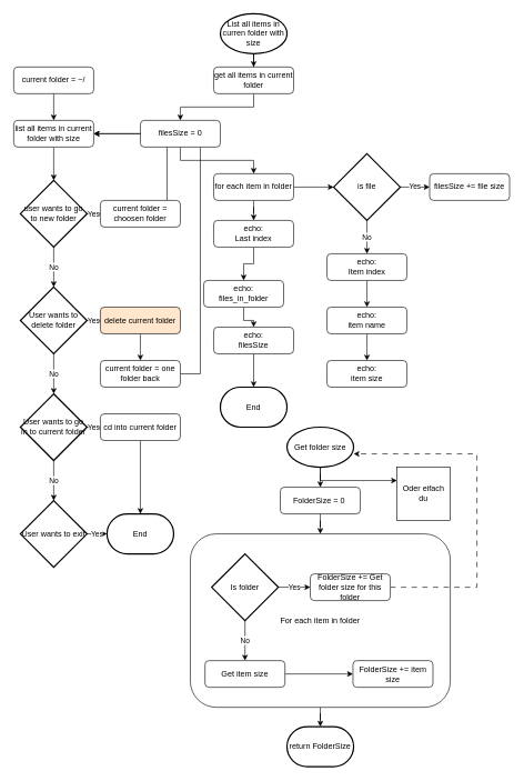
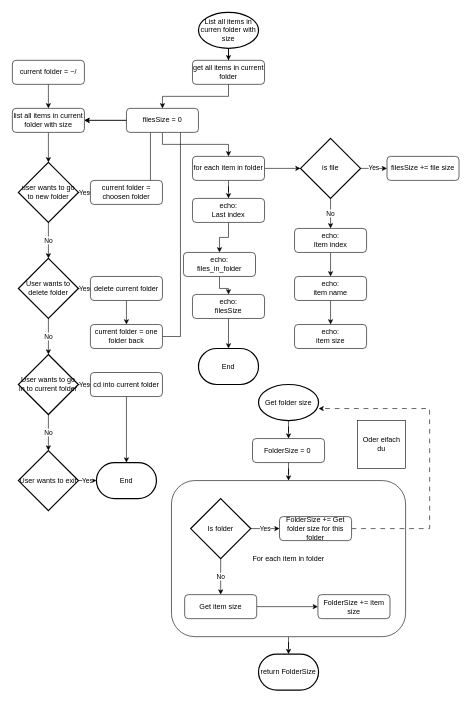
  <mxCell id="0" />
  <mxCell id="1" parent="0" />
  <mxCell id="2" style="edgeStyle=orthogonalEdgeStyle;rounded=0;orthogonalLoop=1;jettySize=auto;html=1;" edge="1" parent="1" source="3" target="5"><mxGeometry relative="1" as="geometry" /></mxCell>
  <mxCell id="3" value="FolderSize = 0&amp;nbsp;" style="rounded=1;whiteSpace=wrap;html=1;fontSize=12;glass=0;strokeWidth=1;shadow=0;" vertex="1" parent="1"><mxGeometry x="420" y="730" width="120" height="40" as="geometry" /></mxCell>
  <mxCell id="4" style="edgeStyle=orthogonalEdgeStyle;rounded=0;orthogonalLoop=1;jettySize=auto;html=1;" edge="1" parent="1" source="5" target="14"><mxGeometry relative="1" as="geometry" /></mxCell>
  <mxCell id="5" value="For each item in folder" style="rounded=1;whiteSpace=wrap;html=1;fontSize=12;glass=0;strokeWidth=1;shadow=0;" vertex="1" parent="1"><mxGeometry x="285" y="800" width="390" height="260" as="geometry" /></mxCell>
  <mxCell id="6" value="No" style="edgeStyle=orthogonalEdgeStyle;rounded=0;orthogonalLoop=1;jettySize=auto;html=1;" edge="1" parent="1" source="8" target="12"><mxGeometry relative="1" as="geometry" /></mxCell>
  <mxCell id="7" value="Yes" style="edgeStyle=orthogonalEdgeStyle;rounded=0;orthogonalLoop=1;jettySize=auto;html=1;" edge="1" parent="1" source="8" target="10"><mxGeometry relative="1" as="geometry" /></mxCell>
  <mxCell id="8" value="Is folder" style="strokeWidth=2;html=1;shape=mxgraph.flowchart.decision;whiteSpace=wrap;" vertex="1" parent="1"><mxGeometry x="317" y="830" width="100" height="100" as="geometry" /></mxCell>
  <mxCell id="9" style="edgeStyle=orthogonalEdgeStyle;rounded=0;orthogonalLoop=1;jettySize=auto;html=1;dashed=1;dashPattern=8 8;" edge="1" parent="1" source="10" target="17"><mxGeometry relative="1" as="geometry"><mxPoint x="445" y="680" as="targetPoint" /><Array as="points"><mxPoint x="715" y="880" /><mxPoint x="715" y="680" /></Array></mxGeometry></mxCell>
  <mxCell id="10" value="FolderSize += Get folder size for this folder" style="rounded=1;whiteSpace=wrap;html=1;fontSize=12;glass=0;strokeWidth=1;shadow=0;" vertex="1" parent="1"><mxGeometry x="465" y="860" width="120" height="40" as="geometry" /></mxCell>
  <mxCell id="11" style="edgeStyle=orthogonalEdgeStyle;rounded=0;orthogonalLoop=1;jettySize=auto;html=1;" edge="1" parent="1" source="12" target="13"><mxGeometry relative="1" as="geometry" /></mxCell>
  <mxCell id="12" value="Get item size" style="rounded=1;whiteSpace=wrap;html=1;fontSize=12;glass=0;strokeWidth=1;shadow=0;" vertex="1" parent="1"><mxGeometry x="307" y="990" width="120" height="40" as="geometry" /></mxCell>
  <mxCell id="13" value="FolderSize += item size" style="rounded=1;whiteSpace=wrap;html=1;fontSize=12;glass=0;strokeWidth=1;shadow=0;" vertex="1" parent="1"><mxGeometry x="529" y="990" width="120" height="40" as="geometry" /></mxCell>
  <mxCell id="14" value="return FolderSize" style="strokeWidth=2;html=1;shape=mxgraph.flowchart.terminator;whiteSpace=wrap;" vertex="1" parent="1"><mxGeometry x="430" y="1089" width="100" height="60" as="geometry" /></mxCell>
  <mxCell id="15" style="edgeStyle=orthogonalEdgeStyle;rounded=0;orthogonalLoop=1;jettySize=auto;html=1;" edge="1" parent="1" source="17" target="3"><mxGeometry relative="1" as="geometry" /></mxCell>
- <mxCell id="16" style="edgeStyle=orthogonalEdgeStyle;rounded=0;orthogonalLoop=1;jettySize=auto;html=1;exitX=0.5;exitY=1;exitDx=0;exitDy=0;exitPerimeter=0;" edge="1" parent="1" source="17" target="44"><mxGeometry relative="1" as="geometry"><Array as="points"><mxPoint x="480" y="720" /></Array></mxGeometry></mxCell>
  <mxCell id="17" value="Get folder size" style="strokeWidth=2;html=1;shape=mxgraph.flowchart.start_1;whiteSpace=wrap;" vertex="1" parent="1"><mxGeometry x="430" y="640" width="100" height="60" as="geometry" /></mxCell>
  <mxCell id="18" style="edgeStyle=orthogonalEdgeStyle;rounded=0;orthogonalLoop=1;jettySize=auto;html=1;" edge="1" parent="1" source="19" target="21"><mxGeometry relative="1" as="geometry" /></mxCell>
  <mxCell id="19" value="current folder = ~/" style="rounded=1;whiteSpace=wrap;html=1;fontSize=12;glass=0;strokeWidth=1;shadow=0;" vertex="1" parent="1"><mxGeometry x="20" y="100" width="120" height="40" as="geometry" /></mxCell>
  <mxCell id="20" style="edgeStyle=orthogonalEdgeStyle;rounded=0;orthogonalLoop=1;jettySize=auto;html=1;" edge="1" parent="1" source="21" target="24"><mxGeometry relative="1" as="geometry" /></mxCell>
  <mxCell id="21" value="list all items in current folder with size" style="rounded=1;whiteSpace=wrap;html=1;fontSize=12;glass=0;strokeWidth=1;shadow=0;" vertex="1" parent="1"><mxGeometry x="20" y="180" width="120" height="40" as="geometry" /></mxCell>
  <mxCell id="22" value="No" style="edgeStyle=orthogonalEdgeStyle;rounded=0;orthogonalLoop=1;jettySize=auto;html=1;" edge="1" parent="1" source="24" target="27"><mxGeometry relative="1" as="geometry" /></mxCell>
  <mxCell id="23" value="Yes" style="edgeStyle=orthogonalEdgeStyle;rounded=0;orthogonalLoop=1;jettySize=auto;html=1;" edge="1" parent="1" source="24" target="32"><mxGeometry relative="1" as="geometry" /></mxCell>
  <mxCell id="24" value="user wants to go to new folder" style="strokeWidth=2;html=1;shape=mxgraph.flowchart.decision;whiteSpace=wrap;" vertex="1" parent="1"><mxGeometry x="30" y="270" width="100" height="100" as="geometry" /></mxCell>
  <mxCell id="25" value="No" style="edgeStyle=orthogonalEdgeStyle;rounded=0;orthogonalLoop=1;jettySize=auto;html=1;" edge="1" parent="1" source="27" target="30"><mxGeometry relative="1" as="geometry" /></mxCell>
  <mxCell id="26" value="Yes" style="edgeStyle=orthogonalEdgeStyle;rounded=0;orthogonalLoop=1;jettySize=auto;html=1;" edge="1" parent="1" source="27" target="34"><mxGeometry relative="1" as="geometry" /></mxCell>
  <mxCell id="27" value="User wants to delete folder" style="strokeWidth=2;html=1;shape=mxgraph.flowchart.decision;whiteSpace=wrap;" vertex="1" parent="1"><mxGeometry x="30" y="430" width="100" height="100" as="geometry" /></mxCell>
  <mxCell id="28" value="No" style="edgeStyle=orthogonalEdgeStyle;rounded=0;orthogonalLoop=1;jettySize=auto;html=1;" edge="1" parent="1" source="30" target="40"><mxGeometry relative="1" as="geometry" /></mxCell>
  <mxCell id="29" value="Yes" style="edgeStyle=orthogonalEdgeStyle;rounded=0;orthogonalLoop=1;jettySize=auto;html=1;" edge="1" parent="1" source="30" target="38"><mxGeometry relative="1" as="geometry" /></mxCell>
  <mxCell id="30" value="User wants to go in to current folder" style="strokeWidth=2;html=1;shape=mxgraph.flowchart.decision;whiteSpace=wrap;" vertex="1" parent="1"><mxGeometry x="30" y="590" width="100" height="100" as="geometry" /></mxCell>
  <mxCell id="31" style="edgeStyle=orthogonalEdgeStyle;rounded=0;orthogonalLoop=1;jettySize=auto;html=1;" edge="1" parent="1" source="32" target="21"><mxGeometry relative="1" as="geometry"><Array as="points"><mxPoint x="250" y="200" /></Array></mxGeometry></mxCell>
  <mxCell id="32" value="current folder = choosen folder" style="rounded=1;whiteSpace=wrap;html=1;fontSize=12;glass=0;strokeWidth=1;shadow=0;" vertex="1" parent="1"><mxGeometry x="150" y="300" width="120" height="40" as="geometry" /></mxCell>
  <mxCell id="33" style="edgeStyle=orthogonalEdgeStyle;rounded=0;orthogonalLoop=1;jettySize=auto;html=1;" edge="1" parent="1" source="34" target="36"><mxGeometry relative="1" as="geometry" /></mxCell>
- <mxCell id="34" value="delete current folder" style="rounded=1;whiteSpace=wrap;html=1;fontSize=12;glass=0;strokeWidth=1;shadow=0;fillColor=#ffe6cc;" vertex="1" parent="1"><mxGeometry x="150" y="460" width="120" height="40" as="geometry" /></mxCell>
+ <mxCell id="34" value="delete current folder" style="rounded=1;whiteSpace=wrap;html=1;fontSize=12;glass=0;strokeWidth=1;shadow=0;" vertex="1" parent="1"><mxGeometry x="150" y="460" width="120" height="40" as="geometry" /></mxCell>
  <mxCell id="35" style="edgeStyle=orthogonalEdgeStyle;rounded=0;orthogonalLoop=1;jettySize=auto;html=1;" edge="1" parent="1" source="36" target="21"><mxGeometry relative="1" as="geometry"><Array as="points"><mxPoint x="300" y="560" /><mxPoint x="300" y="200" /></Array></mxGeometry></mxCell>
  <mxCell id="36" value="current folder = one folder back" style="rounded=1;whiteSpace=wrap;html=1;fontSize=12;glass=0;strokeWidth=1;shadow=0;" vertex="1" parent="1"><mxGeometry x="150" y="540" width="120" height="40" as="geometry" /></mxCell>
  <mxCell id="37" style="edgeStyle=orthogonalEdgeStyle;rounded=0;orthogonalLoop=1;jettySize=auto;html=1;" edge="1" parent="1" source="38" target="41"><mxGeometry relative="1" as="geometry"><mxPoint x="210" y="690" as="targetPoint" /></mxGeometry></mxCell>
  <mxCell id="38" value="cd into current folder" style="rounded=1;whiteSpace=wrap;html=1;fontSize=12;glass=0;strokeWidth=1;shadow=0;" vertex="1" parent="1"><mxGeometry x="150" y="620" width="120" height="40" as="geometry" /></mxCell>
  <mxCell id="39" value="Yes" style="edgeStyle=orthogonalEdgeStyle;rounded=0;orthogonalLoop=1;jettySize=auto;html=1;" edge="1" parent="1" source="40" target="41"><mxGeometry relative="1" as="geometry" /></mxCell>
  <mxCell id="40" value="User wants to exit" style="strokeWidth=2;html=1;shape=mxgraph.flowchart.decision;whiteSpace=wrap;" vertex="1" parent="1"><mxGeometry x="30" y="750" width="100" height="100" as="geometry" /></mxCell>
  <mxCell id="41" value="End" style="strokeWidth=2;html=1;shape=mxgraph.flowchart.terminator;whiteSpace=wrap;" vertex="1" parent="1"><mxGeometry x="160" y="770" width="100" height="60" as="geometry" /></mxCell>
  <mxCell id="42" style="edgeStyle=orthogonalEdgeStyle;rounded=0;orthogonalLoop=1;jettySize=auto;html=1;" edge="1" parent="1" source="43" target="46"><mxGeometry relative="1" as="geometry" /></mxCell>
  <mxCell id="43" value="List all items in curren folder with size" style="strokeWidth=2;html=1;shape=mxgraph.flowchart.start_1;whiteSpace=wrap;" vertex="1" parent="1"><mxGeometry x="330" y="20" width="100" height="60" as="geometry" /></mxCell>
  <mxCell id="44" value="Oder eifach du" style="whiteSpace=wrap;html=1;aspect=fixed;" vertex="1" parent="1"><mxGeometry x="595" y="700" width="80" height="80" as="geometry" /></mxCell>
  <mxCell id="45" style="edgeStyle=orthogonalEdgeStyle;rounded=0;orthogonalLoop=1;jettySize=auto;html=1;" edge="1" parent="1" source="46" target="59"><mxGeometry relative="1" as="geometry" /></mxCell>
  <mxCell id="46" value="get all items in current folder" style="rounded=1;whiteSpace=wrap;html=1;fontSize=12;glass=0;strokeWidth=1;shadow=0;" vertex="1" parent="1"><mxGeometry x="320" y="100" width="120" height="40" as="geometry" /></mxCell>
  <mxCell id="47" style="edgeStyle=orthogonalEdgeStyle;rounded=0;orthogonalLoop=1;jettySize=auto;html=1;" edge="1" parent="1" source="49" target="56"><mxGeometry relative="1" as="geometry" /></mxCell>
  <mxCell id="48" style="edgeStyle=orthogonalEdgeStyle;rounded=0;orthogonalLoop=1;jettySize=auto;html=1;" edge="1" parent="1" source="49" target="62"><mxGeometry relative="1" as="geometry" /></mxCell>
  <mxCell id="49" value="for each item in folder" style="rounded=1;whiteSpace=wrap;html=1;fontSize=12;glass=0;strokeWidth=1;shadow=0;" vertex="1" parent="1"><mxGeometry x="320" y="260" width="120" height="40" as="geometry" /></mxCell>
  <mxCell id="50" style="edgeStyle=orthogonalEdgeStyle;rounded=0;orthogonalLoop=1;jettySize=auto;html=1;" edge="1" parent="1" source="51" target="53"><mxGeometry relative="1" as="geometry" /></mxCell>
  <mxCell id="51" value="echo:&lt;br&gt;Item index" style="rounded=1;whiteSpace=wrap;html=1;fontSize=12;glass=0;strokeWidth=1;shadow=0;" vertex="1" parent="1"><mxGeometry x="490" y="380" width="120" height="40" as="geometry" /></mxCell>
  <mxCell id="52" style="edgeStyle=orthogonalEdgeStyle;rounded=0;orthogonalLoop=1;jettySize=auto;html=1;" edge="1" parent="1" source="53" target="57"><mxGeometry relative="1" as="geometry" /></mxCell>
  <mxCell id="53" value="echo:&lt;br&gt;item name" style="rounded=1;whiteSpace=wrap;html=1;fontSize=12;glass=0;strokeWidth=1;shadow=0;" vertex="1" parent="1"><mxGeometry x="490" y="460" width="120" height="40" as="geometry" /></mxCell>
  <mxCell id="54" value="No" style="edgeStyle=orthogonalEdgeStyle;rounded=0;orthogonalLoop=1;jettySize=auto;html=1;" edge="1" parent="1" source="56" target="51"><mxGeometry relative="1" as="geometry" /></mxCell>
  <mxCell id="55" value="Yes" style="edgeStyle=orthogonalEdgeStyle;rounded=0;orthogonalLoop=1;jettySize=auto;html=1;" edge="1" parent="1" source="56" target="60"><mxGeometry relative="1" as="geometry" /></mxCell>
  <mxCell id="56" value="is file" style="strokeWidth=2;html=1;shape=mxgraph.flowchart.decision;whiteSpace=wrap;" vertex="1" parent="1"><mxGeometry x="500" y="230" width="100" height="100" as="geometry" /></mxCell>
  <mxCell id="57" value="echo:&lt;br&gt;item size" style="rounded=1;whiteSpace=wrap;html=1;fontSize=12;glass=0;strokeWidth=1;shadow=0;" vertex="1" parent="1"><mxGeometry x="490" y="540" width="120" height="40" as="geometry" /></mxCell>
  <mxCell id="58" style="edgeStyle=orthogonalEdgeStyle;rounded=0;orthogonalLoop=1;jettySize=auto;html=1;" edge="1" parent="1" source="59" target="49"><mxGeometry relative="1" as="geometry" /></mxCell>
  <mxCell id="59" value="filesSize = 0" style="rounded=1;whiteSpace=wrap;html=1;fontSize=12;glass=0;strokeWidth=1;shadow=0;" vertex="1" parent="1"><mxGeometry x="210" y="180" width="120" height="40" as="geometry" /></mxCell>
  <mxCell id="60" value="filesSize += file size&lt;br&gt;" style="rounded=1;whiteSpace=wrap;html=1;fontSize=12;glass=0;strokeWidth=1;shadow=0;" vertex="1" parent="1"><mxGeometry x="644" y="260" width="120" height="40" as="geometry" /></mxCell>
  <mxCell id="61" style="edgeStyle=orthogonalEdgeStyle;rounded=0;orthogonalLoop=1;jettySize=auto;html=1;" edge="1" source="62" target="64" parent="1"><mxGeometry relative="1" as="geometry" /></mxCell>
  <mxCell id="62" value="echo:&lt;br&gt;Last index" style="rounded=1;whiteSpace=wrap;html=1;fontSize=12;glass=0;strokeWidth=1;shadow=0;" vertex="1" parent="1"><mxGeometry x="320" y="330" width="120" height="40" as="geometry" /></mxCell>
  <mxCell id="63" style="edgeStyle=orthogonalEdgeStyle;rounded=0;orthogonalLoop=1;jettySize=auto;html=1;" edge="1" source="64" target="66" parent="1"><mxGeometry relative="1" as="geometry" /></mxCell>
  <mxCell id="64" value="echo:&lt;br&gt;files_in_folder" style="rounded=1;whiteSpace=wrap;html=1;fontSize=12;glass=0;strokeWidth=1;shadow=0;" vertex="1" parent="1"><mxGeometry x="305" y="420" width="120" height="40" as="geometry" /></mxCell>
  <mxCell id="65" style="edgeStyle=orthogonalEdgeStyle;rounded=0;orthogonalLoop=1;jettySize=auto;html=1;" edge="1" parent="1" source="66" target="67"><mxGeometry relative="1" as="geometry" /></mxCell>
  <mxCell id="66" value="echo:&lt;br&gt;filesSize" style="rounded=1;whiteSpace=wrap;html=1;fontSize=12;glass=0;strokeWidth=1;shadow=0;" vertex="1" parent="1"><mxGeometry x="320" y="490" width="120" height="40" as="geometry" /></mxCell>
  <mxCell id="67" value="End" style="strokeWidth=2;html=1;shape=mxgraph.flowchart.terminator;whiteSpace=wrap;" vertex="1" parent="1"><mxGeometry x="330" y="580" width="100" height="60" as="geometry" /></mxCell>
